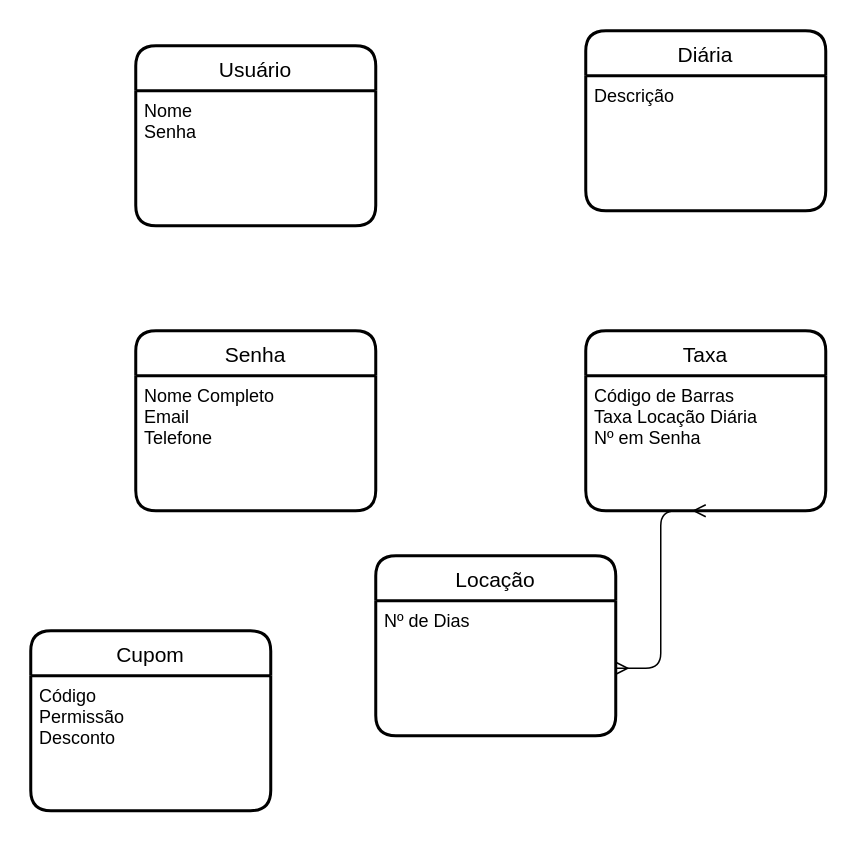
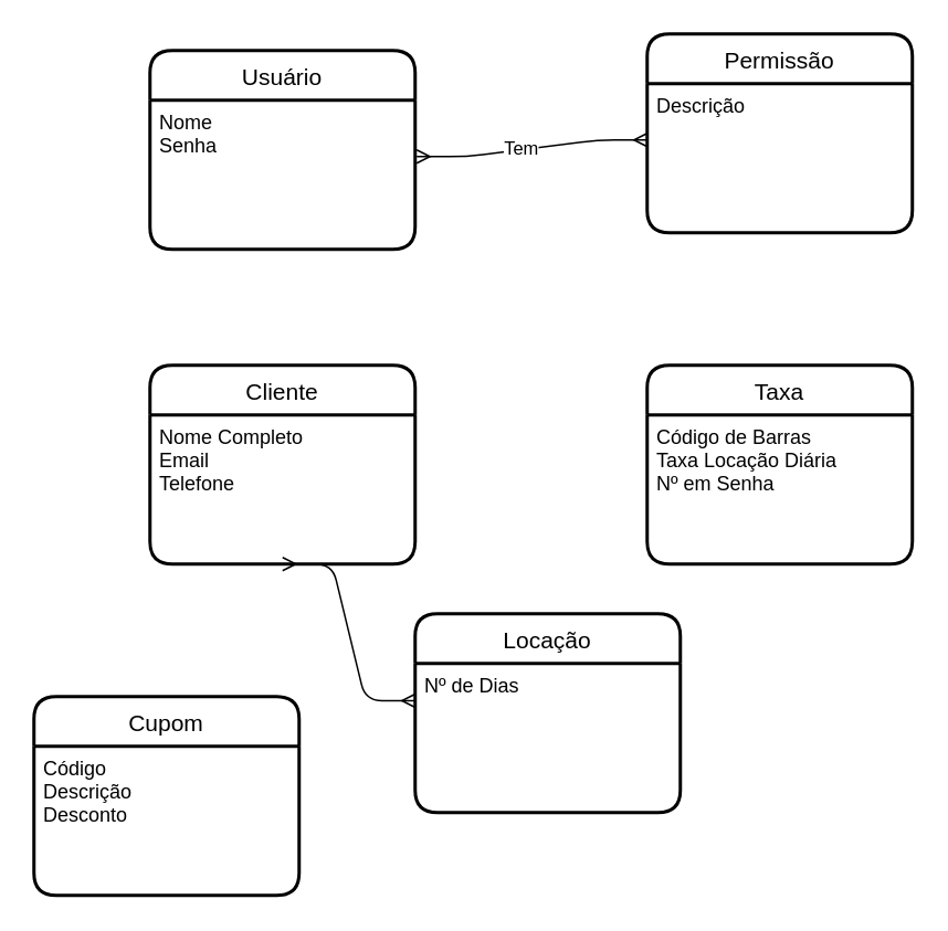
  <mxCell id="0" />
  <mxCell id="1" parent="0" />
- <mxCell id="2" value="Diária" style="swimlane;childLayout=stackLayout;horizontal=1;startSize=30;horizontalStack=0;rounded=1;fontSize=14;fontStyle=0;strokeWidth=2;resizeParent=0;resizeLast=1;shadow=0;dashed=0;align=center;" vertex="1" parent="1"><mxGeometry x="390" y="20" width="160" height="120" as="geometry" /></mxCell>
+ <mxCell id="2" value="Permissão" style="swimlane;childLayout=stackLayout;horizontal=1;startSize=30;horizontalStack=0;rounded=1;fontSize=14;fontStyle=0;strokeWidth=2;resizeParent=0;resizeLast=1;shadow=0;dashed=0;align=center;" vertex="1" parent="1"><mxGeometry x="390" y="20" width="160" height="120" as="geometry" /></mxCell>
  <mxCell id="3" value="Descrição" style="align=left;strokeColor=none;fillColor=none;spacingLeft=4;fontSize=12;verticalAlign=top;resizable=0;rotatable=0;part=1;" vertex="1" parent="2"><mxGeometry y="30" width="160" height="90" as="geometry" /></mxCell>
- <mxCell id="4" value="Senha" style="swimlane;childLayout=stackLayout;horizontal=1;startSize=30;horizontalStack=0;rounded=1;fontSize=14;fontStyle=0;strokeWidth=2;resizeParent=0;resizeLast=1;shadow=0;dashed=0;align=center;" vertex="1" parent="1"><mxGeometry x="90" y="220" width="160" height="120" as="geometry" /></mxCell>
+ <mxCell id="4" value="Cliente" style="swimlane;childLayout=stackLayout;horizontal=1;startSize=30;horizontalStack=0;rounded=1;fontSize=14;fontStyle=0;strokeWidth=2;resizeParent=0;resizeLast=1;shadow=0;dashed=0;align=center;" vertex="1" parent="1"><mxGeometry x="90" y="220" width="160" height="120" as="geometry" /></mxCell>
  <mxCell id="5" value="Nome Completo&#10;Email&#10;Telefone&#10;" style="align=left;strokeColor=none;fillColor=none;spacingLeft=4;fontSize=12;verticalAlign=top;resizable=0;rotatable=0;part=1;" vertex="1" parent="4"><mxGeometry y="30" width="160" height="90" as="geometry" /></mxCell>
  <mxCell id="6" value="Taxa" style="swimlane;childLayout=stackLayout;horizontal=1;startSize=30;horizontalStack=0;rounded=1;fontSize=14;fontStyle=0;strokeWidth=2;resizeParent=0;resizeLast=1;shadow=0;dashed=0;align=center;" vertex="1" parent="1"><mxGeometry x="390" y="220" width="160" height="120" as="geometry" /></mxCell>
  <mxCell id="7" value="Código de Barras&#10;Taxa Locação Diária&#10;Nº em Senha" style="align=left;strokeColor=none;fillColor=none;spacingLeft=4;fontSize=12;verticalAlign=top;resizable=0;rotatable=0;part=1;" vertex="1" parent="6"><mxGeometry y="30" width="160" height="90" as="geometry" /></mxCell>
  <mxCell id="8" value="Usuário" style="swimlane;childLayout=stackLayout;horizontal=1;startSize=30;horizontalStack=0;rounded=1;fontSize=14;fontStyle=0;strokeWidth=2;resizeParent=0;resizeLast=1;shadow=0;dashed=0;align=center;" vertex="1" parent="1"><mxGeometry x="90" y="30" width="160" height="120" as="geometry" /></mxCell>
  <mxCell id="9" value="Nome&#10;Senha" style="align=left;strokeColor=none;fillColor=none;spacingLeft=4;fontSize=12;verticalAlign=top;resizable=0;rotatable=0;part=1;" vertex="1" parent="8"><mxGeometry y="30" width="160" height="90" as="geometry" /></mxCell>
  <mxCell id="10" value="Cupom" style="swimlane;childLayout=stackLayout;horizontal=1;startSize=30;horizontalStack=0;rounded=1;fontSize=14;fontStyle=0;strokeWidth=2;resizeParent=0;resizeLast=1;shadow=0;dashed=0;align=center;" vertex="1" parent="1"><mxGeometry x="20" y="420" width="160" height="120" as="geometry" /></mxCell>
- <mxCell id="11" value="Código&#10;Permissão&#10;Desconto" style="align=left;strokeColor=none;fillColor=none;spacingLeft=4;fontSize=12;verticalAlign=top;resizable=0;rotatable=0;part=1;" vertex="1" parent="10"><mxGeometry y="30" width="160" height="90" as="geometry" /></mxCell>
+ <mxCell id="11" value="Código&#10;Descrição&#10;Desconto" style="align=left;strokeColor=none;fillColor=none;spacingLeft=4;fontSize=12;verticalAlign=top;resizable=0;rotatable=0;part=1;" vertex="1" parent="10"><mxGeometry y="30" width="160" height="90" as="geometry" /></mxCell>
  <mxCell id="12" value="Locação" style="swimlane;childLayout=stackLayout;horizontal=1;startSize=30;horizontalStack=0;rounded=1;fontSize=14;fontStyle=0;strokeWidth=2;resizeParent=0;resizeLast=1;shadow=0;dashed=0;align=center;" vertex="1" parent="1"><mxGeometry x="250" y="370" width="160" height="120" as="geometry" /></mxCell>
  <mxCell id="13" value="Nº de Dias" style="align=left;strokeColor=none;fillColor=none;spacingLeft=4;fontSize=12;verticalAlign=top;resizable=0;rotatable=0;part=1;" vertex="1" parent="12"><mxGeometry y="30" width="160" height="90" as="geometry" /></mxCell>
- <mxCell id="15" value="" style="edgeStyle=entityRelationEdgeStyle;fontSize=12;html=1;endArrow=ERmany;startArrow=ERmany;exitX=1;exitY=0.5;exitDx=0;exitDy=0;entryX=0.5;entryY=1;entryDx=0;entryDy=0;" edge="1" parent="1" source="13" target="7"><mxGeometry width="100" height="100" relative="1" as="geometry"><mxPoint x="460" y="510" as="sourcePoint" /><mxPoint x="560" y="410" as="targetPoint" /></mxGeometry></mxCell>
+ <mxCell id="14" value="" style="edgeStyle=entityRelationEdgeStyle;fontSize=12;html=1;endArrow=ERmany;startArrow=ERmany;exitX=0.5;exitY=1;exitDx=0;exitDy=0;entryX=0;entryY=0.25;entryDx=0;entryDy=0;" edge="1" parent="1" source="5" target="13"><mxGeometry width="100" height="100" relative="1" as="geometry"><mxPoint x="110" y="460" as="sourcePoint" /><mxPoint x="210" y="360" as="targetPoint" /></mxGeometry></mxCell>
+ <mxCell id="16" value="" style="edgeStyle=entityRelationEdgeStyle;fontSize=12;html=1;endArrow=ERmany;startArrow=ERmany;exitX=1.006;exitY=0.378;exitDx=0;exitDy=0;entryX=0;entryY=0.378;entryDx=0;entryDy=0;exitPerimeter=0;entryPerimeter=0;" edge="1" parent="1" source="9" target="3"><mxGeometry width="100" height="100" relative="1" as="geometry"><mxPoint x="240" y="160" as="sourcePoint" /><mxPoint x="340" y="60" as="targetPoint" /></mxGeometry></mxCell>
+ <mxCell id="17" value="Tem" style="edgeLabel;html=1;align=center;verticalAlign=middle;resizable=0;points=[];" vertex="1" connectable="0" parent="16"><mxGeometry x="-0.093" y="1" relative="1" as="geometry"><mxPoint as="offset" /></mxGeometry></mxCell>
